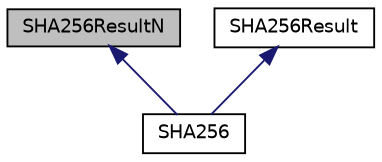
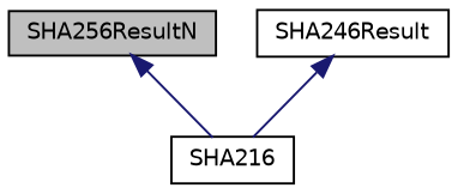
  digraph {
    rankdir=TB
    node [color=black fillcolor=white fontname=Helvetica fontsize=10 shape=record style=filled]
    edge [color=midnightblue dir=back fontname=Helvetica fontsize=10 labelfontname=Helvetica labelfontsize=10 style=solid]
    n1 [fillcolor=grey75 fontcolor=black height=0.2 label=SHA256ResultN width=0.4]
-   n2 [height=0.2 label=SHA256 width=0.4]
-   n3 [height=0.2 label=SHA256Result width=0.4]
+   n2 [height=0.2 label=SHA216 width=0.4]
+   n3 [height=0.2 label=SHA246Result width=0.4]
    n1 -> n2
    n3 -> n2
  }
